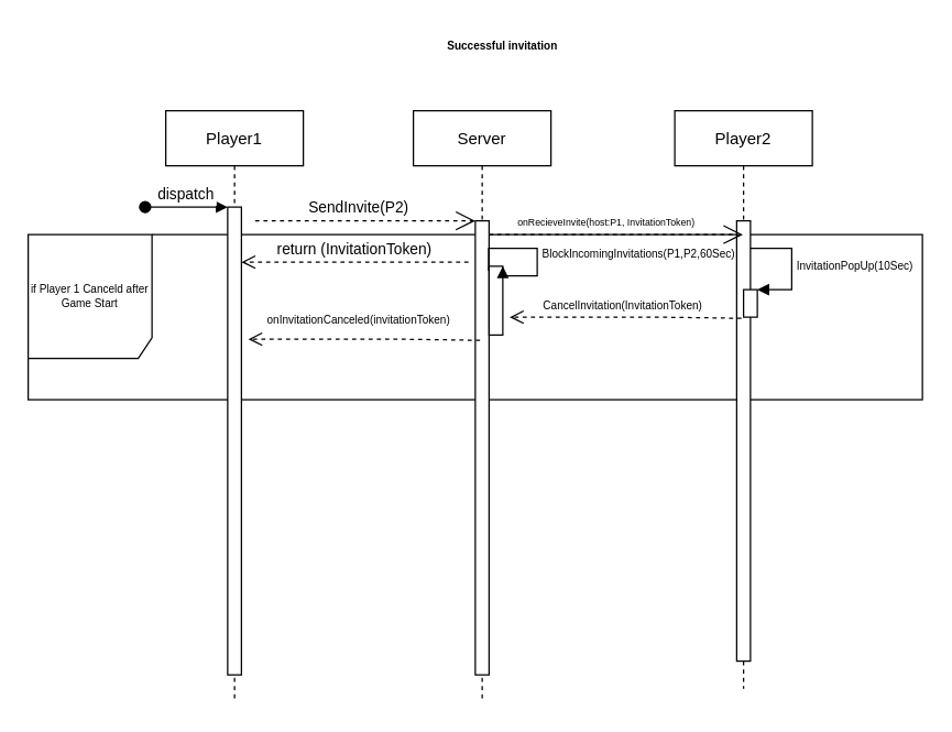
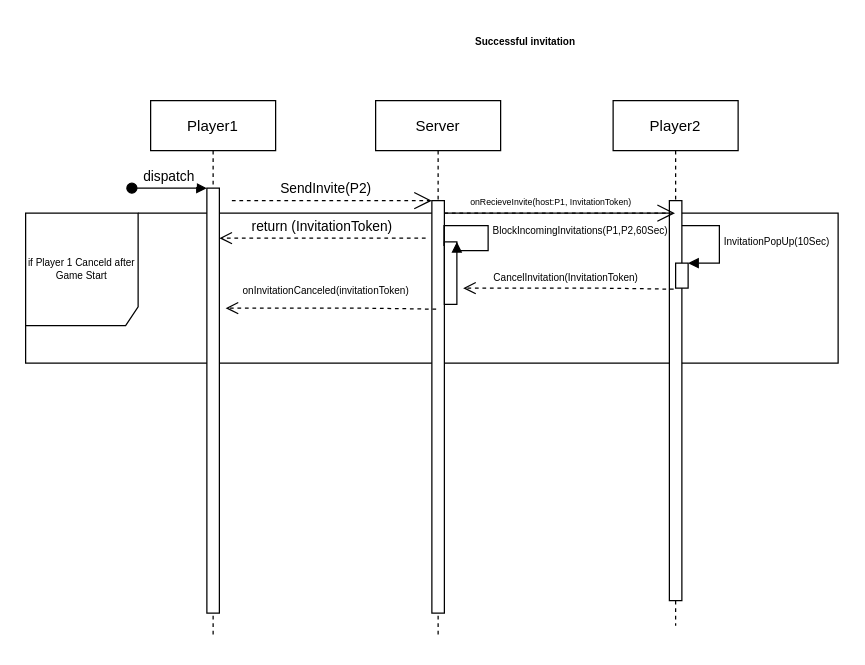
  <mxCell id="0" />
  <mxCell id="1" parent="0" />
  <mxCell id="2" value="if Player 1 Canceld after Game Start" style="shape=umlFrame;whiteSpace=wrap;html=1;fontSize=8;width=90;height=90;" vertex="1" parent="1"><mxGeometry x="20" y="170" width="650" height="120" as="geometry" /></mxCell>
  <mxCell id="3" value="Player1" style="shape=umlLifeline;perimeter=lifelinePerimeter;container=1;collapsible=0;recursiveResize=0;rounded=0;shadow=0;strokeWidth=1;" vertex="1" parent="1"><mxGeometry x="120" y="80" width="100" height="430" as="geometry" /></mxCell>
  <mxCell id="4" value="" style="points=[];perimeter=orthogonalPerimeter;rounded=0;shadow=0;strokeWidth=1;" vertex="1" parent="3"><mxGeometry x="45" y="70" width="10" height="340" as="geometry" /></mxCell>
  <mxCell id="5" value="dispatch" style="verticalAlign=bottom;startArrow=oval;endArrow=block;startSize=8;shadow=0;strokeWidth=1;" edge="1" parent="3" target="4"><mxGeometry relative="1" as="geometry"><mxPoint x="-15" y="70" as="sourcePoint" /></mxGeometry></mxCell>
  <mxCell id="6" value="Server" style="shape=umlLifeline;perimeter=lifelinePerimeter;container=1;collapsible=0;recursiveResize=0;rounded=0;shadow=0;strokeWidth=1;" vertex="1" parent="1"><mxGeometry x="300" y="80" width="100" height="430" as="geometry" /></mxCell>
  <mxCell id="7" value="" style="points=[];perimeter=orthogonalPerimeter;rounded=0;shadow=0;strokeWidth=1;" vertex="1" parent="6"><mxGeometry x="45" y="80" width="10" height="330" as="geometry" /></mxCell>
  <mxCell id="8" value="" style="html=1;points=[];perimeter=orthogonalPerimeter;" vertex="1" parent="6"><mxGeometry x="55" y="113" width="10" height="50" as="geometry" /></mxCell>
  <mxCell id="9" value="&lt;font style=&quot;font-size: 8px&quot;&gt;BlockIncomingInvitations(P1,P2,60Sec)&lt;br&gt;&lt;/font&gt;" style="edgeStyle=orthogonalEdgeStyle;html=1;align=left;spacingLeft=2;endArrow=block;rounded=0;entryX=1;entryY=0;exitX=0.967;exitY=0.11;exitDx=0;exitDy=0;exitPerimeter=0;" edge="1" parent="6" source="7" target="8"><mxGeometry x="0.053" relative="1" as="geometry"><mxPoint x="60" y="90" as="sourcePoint" /><Array as="points"><mxPoint x="55" y="100" /><mxPoint x="90" y="100" /><mxPoint x="90" y="120" /><mxPoint x="65" y="120" /></Array><mxPoint as="offset" /></mxGeometry></mxCell>
  <mxCell id="10" value="Player2" style="shape=umlLifeline;perimeter=lifelinePerimeter;container=1;collapsible=0;recursiveResize=0;rounded=0;shadow=0;strokeWidth=1;" vertex="1" parent="1"><mxGeometry x="490" y="80" width="100" height="420" as="geometry" /></mxCell>
  <mxCell id="11" value="" style="points=[];perimeter=orthogonalPerimeter;rounded=0;shadow=0;strokeWidth=1;" vertex="1" parent="10"><mxGeometry x="45" y="80" width="10" height="320" as="geometry" /></mxCell>
  <mxCell id="12" value="&lt;font style=&quot;font-size: 7px&quot;&gt;onRecieveInvite(host:P1, InvitationToken)&lt;/font&gt;" style="endArrow=open;endSize=12;dashed=1;html=1;rounded=0;" edge="1" parent="10" target="10"><mxGeometry x="-0.079" y="10" width="160" relative="1" as="geometry"><mxPoint x="-135" y="90" as="sourcePoint" /><mxPoint x="25" y="90" as="targetPoint" /><mxPoint as="offset" /></mxGeometry></mxCell>
  <mxCell id="13" value="" style="html=1;points=[];perimeter=orthogonalPerimeter;fontSize=8;" vertex="1" parent="10"><mxGeometry x="50" y="130" width="10" height="20" as="geometry" /></mxCell>
  <mxCell id="14" value="InvitationPopUp(10Sec)" style="edgeStyle=orthogonalEdgeStyle;html=1;align=left;spacingLeft=2;endArrow=block;rounded=0;entryX=1;entryY=0;fontSize=8;" edge="1" parent="10" target="13"><mxGeometry relative="1" as="geometry"><mxPoint x="55" y="100" as="sourcePoint" /><Array as="points"><mxPoint x="85" y="100" /><mxPoint x="85" y="130" /></Array></mxGeometry></mxCell>
  <mxCell id="15" value="CancelInvitation(InvitationToken)" style="html=1;verticalAlign=bottom;endArrow=open;dashed=1;endSize=8;rounded=0;fontSize=8;exitX=-0.157;exitY=0.271;exitDx=0;exitDy=0;exitPerimeter=0;" edge="1" parent="10"><mxGeometry x="0.027" relative="1" as="geometry"><mxPoint x="48.43" y="150.84" as="sourcePoint" /><mxPoint x="-120" y="150" as="targetPoint" /><Array as="points"><mxPoint x="-10" y="150" /></Array><mxPoint as="offset" /></mxGeometry></mxCell>
  <mxCell id="16" value="SendInvite(P2)" style="endArrow=open;endSize=12;dashed=1;html=1;rounded=0;" edge="1" parent="1"><mxGeometry x="-0.062" y="10" width="160" relative="1" as="geometry"><mxPoint x="185" y="160" as="sourcePoint" /><mxPoint x="345" y="160" as="targetPoint" /><Array as="points"><mxPoint x="270" y="160" /></Array><mxPoint as="offset" /></mxGeometry></mxCell>
  <mxCell id="17" value="onInvitationCanceled(invitationToken)" style="html=1;verticalAlign=bottom;endArrow=open;dashed=1;endSize=8;rounded=0;fontSize=8;exitX=-0.157;exitY=0.271;exitDx=0;exitDy=0;exitPerimeter=0;" edge="1" parent="1"><mxGeometry x="0.05" y="-6" relative="1" as="geometry"><mxPoint x="348.43" y="246.84" as="sourcePoint" /><mxPoint x="180" y="246" as="targetPoint" /><Array as="points"><mxPoint x="290" y="246" /></Array><mxPoint as="offset" /></mxGeometry></mxCell>
- <mxCell id="18" value="Successful invitation" style="text;align=center;fontStyle=1;verticalAlign=middle;spacingLeft=3;spacingRight=3;strokeColor=none;rotatable=0;points=[[0,0.5],[1,0.5]];portConstraint=eastwest;fontSize=8;" vertex="1" parent="1"><mxGeometry x="310" y="20" width="110" height="26" as="geometry" /></mxCell>
+ <mxCell id="18" value="Successful invitation" style="text;align=center;fontStyle=1;verticalAlign=middle;spacingLeft=3;spacingRight=3;strokeColor=none;rotatable=0;points=[[0,0.5],[1,0.5]];portConstraint=eastwest;fontSize=8;" vertex="1" parent="1"><mxGeometry x="365" y="20" width="110" height="26" as="geometry" /></mxCell>
  <mxCell id="19" value="return (InvitationToken)" style="html=1;verticalAlign=bottom;endArrow=open;dashed=1;endSize=8;rounded=0;" edge="1" parent="1" target="4"><mxGeometry relative="1" as="geometry"><mxPoint x="340" y="190" as="sourcePoint" /><mxPoint x="260" y="190" as="targetPoint" /></mxGeometry></mxCell>
